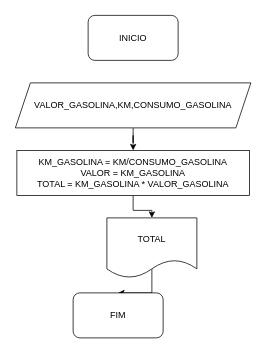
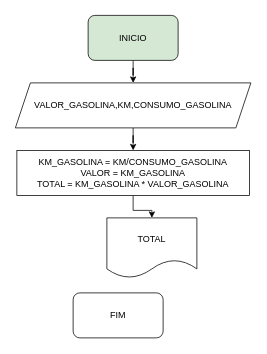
  <mxCell id="0" />
  <mxCell id="1" parent="0" />
- <mxCell id="3" value="INICIO" style="rounded=1;whiteSpace=wrap;html=1;" vertex="1" parent="1"><mxGeometry x="117" y="20" width="120" height="60" as="geometry" /></mxCell>
+ <mxCell id="2" style="edgeStyle=orthogonalEdgeStyle;rounded=0;orthogonalLoop=1;jettySize=auto;html=1;entryX=0.5;entryY=0;entryDx=0;entryDy=0;" edge="1" parent="1" source="3" target="5"><mxGeometry relative="1" as="geometry" /></mxCell>
+ <mxCell id="3" value="INICIO" style="rounded=1;whiteSpace=wrap;html=1;fillColor=#d5e8d4;" vertex="1" parent="1"><mxGeometry x="117" y="20" width="120" height="60" as="geometry" /></mxCell>
  <mxCell id="4" style="edgeStyle=orthogonalEdgeStyle;rounded=0;orthogonalLoop=1;jettySize=auto;html=1;entryX=0.5;entryY=0;entryDx=0;entryDy=0;" edge="1" parent="1" source="5" target="7"><mxGeometry relative="1" as="geometry" /></mxCell>
  <mxCell id="5" value="VALOR_GASOLINA,KM,CONSUMO_GASOLINA" style="shape=parallelogram;perimeter=parallelogramPerimeter;whiteSpace=wrap;html=1;fixedSize=1;" vertex="1" parent="1"><mxGeometry x="20" y="110" width="314" height="60" as="geometry" /></mxCell>
  <mxCell id="6" style="edgeStyle=orthogonalEdgeStyle;rounded=0;orthogonalLoop=1;jettySize=auto;html=1;entryX=0.5;entryY=0;entryDx=0;entryDy=0;" edge="1" parent="1" source="7" target="9"><mxGeometry relative="1" as="geometry" /></mxCell>
  <mxCell id="7" value="KM_GASOLINA = KM/CONSUMO_GASOLINA&lt;br&gt;VALOR = KM_GASOLINA&lt;br&gt;TOTAL = KM_GASOLINA * VALOR_GASOLINA" style="rounded=0;whiteSpace=wrap;html=1;" vertex="1" parent="1"><mxGeometry x="22" y="200" width="310" height="60" as="geometry" /></mxCell>
- <mxCell id="8" style="edgeStyle=orthogonalEdgeStyle;rounded=0;orthogonalLoop=1;jettySize=auto;html=1;entryX=0.5;entryY=0;entryDx=0;entryDy=0;exitX=0.5;exitY=0.825;exitDx=0;exitDy=0;exitPerimeter=0;" edge="1" parent="1" source="9" target="10"><mxGeometry relative="1" as="geometry" /></mxCell>
  <mxCell id="9" value="TOTAL" style="shape=document;whiteSpace=wrap;html=1;boundedLbl=1;" vertex="1" parent="1"><mxGeometry x="142" y="290" width="120" height="80" as="geometry" /></mxCell>
  <mxCell id="10" value="FIM" style="rounded=1;whiteSpace=wrap;html=1;" vertex="1" parent="1"><mxGeometry x="97" y="390" width="120" height="60" as="geometry" /></mxCell>
